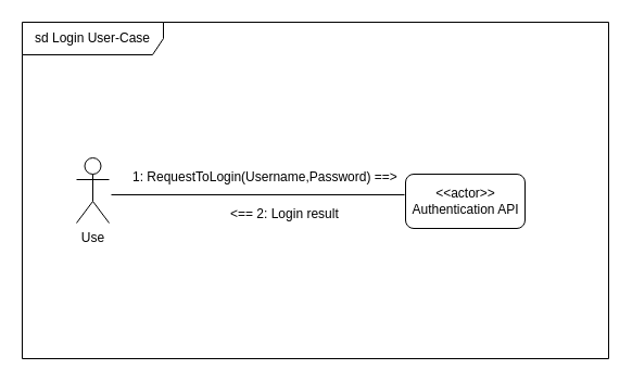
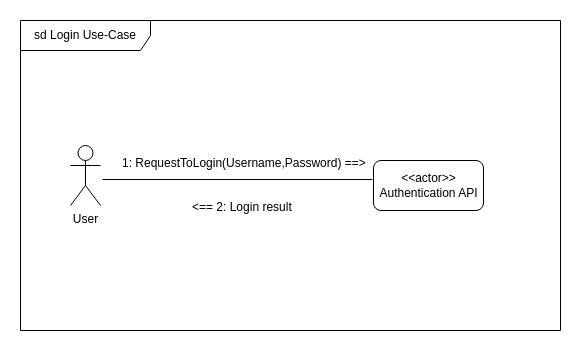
  <mxCell id="0" />
  <mxCell id="1" parent="0" />
- <mxCell id="2" value="sd Login User-Case" style="shape=umlFrame;whiteSpace=wrap;html=1;width=130;height=30;" vertex="1" parent="1"><mxGeometry x="20" y="20" width="540" height="310" as="geometry" /></mxCell>
- <mxCell id="3" value="Use" style="shape=umlActor;verticalLabelPosition=bottom;labelBackgroundColor=#ffffff;verticalAlign=top;html=1;" vertex="1" parent="1"><mxGeometry x="70" y="145" width="30" height="60" as="geometry" /></mxCell>
+ <mxCell id="2" value="sd Login Use-Case" style="shape=umlFrame;whiteSpace=wrap;html=1;width=130;height=30;" vertex="1" parent="1"><mxGeometry x="20" y="20" width="540" height="310" as="geometry" /></mxCell>
+ <mxCell id="3" value="User" style="shape=umlActor;verticalLabelPosition=bottom;labelBackgroundColor=#ffffff;verticalAlign=top;html=1;" vertex="1" parent="1"><mxGeometry x="70" y="145" width="30" height="60" as="geometry" /></mxCell>
  <mxCell id="4" value="&amp;lt;&amp;lt;actor&amp;gt;&amp;gt;&lt;br&gt;Authentication API&lt;br&gt;" style="html=1;rounded=1;" vertex="1" parent="1"><mxGeometry x="373" y="160" width="110" height="50" as="geometry" /></mxCell>
  <mxCell id="5" value="" style="line;strokeWidth=1;fillColor=none;align=left;verticalAlign=middle;spacingTop=-1;spacingLeft=3;spacingRight=3;rotatable=0;labelPosition=right;points=[];portConstraint=eastwest;" vertex="1" parent="1"><mxGeometry x="102" y="175" width="270" height="8" as="geometry" /></mxCell>
  <mxCell id="6" value="1: RequestToLogin(Username,Password) ==&amp;gt;" style="text;html=1;" vertex="1" parent="1"><mxGeometry x="120" y="149" width="230" height="30" as="geometry" /></mxCell>
- <mxCell id="7" value="&amp;lt;== 2: Login result" style="text;html=1;" vertex="1" parent="1"><mxGeometry x="210" y="183" width="90" height="30" as="geometry" /></mxCell>
+ <mxCell id="7" value="&amp;lt;== 2: Login result" style="text;html=1;" vertex="1" parent="1"><mxGeometry x="190" y="193" width="90" height="30" as="geometry" /></mxCell>
